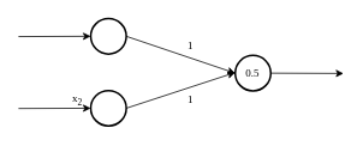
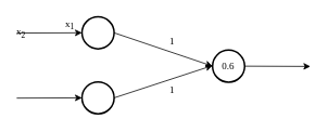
  <mxCell id="0" />
  <mxCell id="1" parent="0" />
  <mxCell id="2" style="rounded=0;orthogonalLoop=1;jettySize=auto;html=1;exitX=1;exitY=0.5;exitDx=0;exitDy=0;exitPerimeter=0;entryX=0;entryY=0.5;entryDx=0;entryDy=0;entryPerimeter=0;fontFamily=Times New Roman;" parent="1" source="4" target="9" edge="1"><mxGeometry relative="1" as="geometry" /></mxCell>
  <mxCell id="3" style="edgeStyle=none;rounded=0;orthogonalLoop=1;jettySize=auto;html=1;exitX=0;exitY=0.5;exitDx=0;exitDy=0;exitPerimeter=0;startArrow=classic;startFill=1;endArrow=none;endFill=0;fontFamily=Times New Roman;" parent="1" source="4" edge="1"><mxGeometry relative="1" as="geometry"><mxPoint y="40" as="targetPoint" x="20" /></mxGeometry></mxCell>
  <mxCell id="4" value="" style="strokeWidth=2;html=1;shape=mxgraph.flowchart.start_2;whiteSpace=wrap;fontFamily=Times New Roman;" parent="1" vertex="1"><mxGeometry x="100" y="20" width="39.37" height="39.37" as="geometry" /></mxCell>
  <mxCell id="5" style="edgeStyle=none;rounded=0;orthogonalLoop=1;jettySize=auto;html=1;exitX=1;exitY=0.5;exitDx=0;exitDy=0;exitPerimeter=0;fontFamily=Times New Roman;" parent="1" source="7" edge="1"><mxGeometry relative="1" as="geometry"><mxPoint x="260" y="80" as="targetPoint" /></mxGeometry></mxCell>
  <mxCell id="6" style="edgeStyle=none;rounded=0;orthogonalLoop=1;jettySize=auto;html=1;exitX=0;exitY=0.5;exitDx=0;exitDy=0;exitPerimeter=0;startArrow=classic;startFill=1;endArrow=none;endFill=0;fontFamily=Times New Roman;" parent="1" source="7" edge="1"><mxGeometry relative="1" as="geometry"><mxPoint y="120" as="targetPoint" x="20" /></mxGeometry></mxCell>
  <mxCell id="7" value="" style="strokeWidth=2;html=1;shape=mxgraph.flowchart.start_2;whiteSpace=wrap;fontFamily=Times New Roman;" parent="1" vertex="1"><mxGeometry x="100" y="100" width="39.37" height="39.37" as="geometry" /></mxCell>
  <mxCell id="8" style="edgeStyle=none;rounded=0;orthogonalLoop=1;jettySize=auto;html=1;exitX=1;exitY=0.5;exitDx=0;exitDy=0;exitPerimeter=0;fontFamily=Times New Roman;" parent="1" source="9" edge="1"><mxGeometry relative="1" as="geometry"><mxPoint x="380" y="81" as="targetPoint" /></mxGeometry></mxCell>
- <mxCell id="9" value="0.5" style="strokeWidth=2;html=1;shape=mxgraph.flowchart.start_2;whiteSpace=wrap;fontFamily=Times New Roman;" parent="1" vertex="1"><mxGeometry x="260" y="61" width="39.37" height="39.37" as="geometry" /></mxCell>
- <mxCell id="11" value="x&lt;sub&gt;2&lt;/sub&gt;" style="text;html=1;align=center;verticalAlign=middle;resizable=0;points=[];autosize=1;fontFamily=Times New Roman;" parent="1" vertex="1"><mxGeometry x="70" y="100" width="30" height="20" as="geometry" /></mxCell>
+ <mxCell id="9" value="0.6" style="strokeWidth=2;html=1;shape=mxgraph.flowchart.start_2;whiteSpace=wrap;fontFamily=Times New Roman;" parent="1" vertex="1"><mxGeometry x="260" y="61" width="39.37" height="39.37" as="geometry" /></mxCell>
+ <mxCell id="10" value="x&lt;sub&gt;1&lt;/sub&gt;" style="text;html=1;align=center;verticalAlign=middle;resizable=0;points=[];autosize=1;fontFamily=Times New Roman;" parent="1" vertex="1"><mxGeometry x="70" y="20" width="30" height="20" as="geometry" /></mxCell>
+ <mxCell id="11" value="x&lt;sub&gt;2&lt;/sub&gt;" style="text;html=1;align=center;verticalAlign=middle;resizable=0;points=[];autosize=1;fontFamily=Times New Roman;" parent="1" vertex="1"><mxGeometry x="10" y="30" width="30" height="20" as="geometry" /></mxCell>
  <mxCell id="12" value="1" style="text;html=1;align=center;verticalAlign=middle;resizable=0;points=[];autosize=1;fontFamily=Times New Roman;" parent="1" vertex="1"><mxGeometry x="200" y="41" width="20" height="20" as="geometry" /></mxCell>
  <mxCell id="13" value="1" style="text;html=1;align=center;verticalAlign=middle;resizable=0;points=[];autosize=1;fontFamily=Times New Roman;" parent="1" vertex="1"><mxGeometry x="200" y="100" width="20" height="20" as="geometry" /></mxCell>
